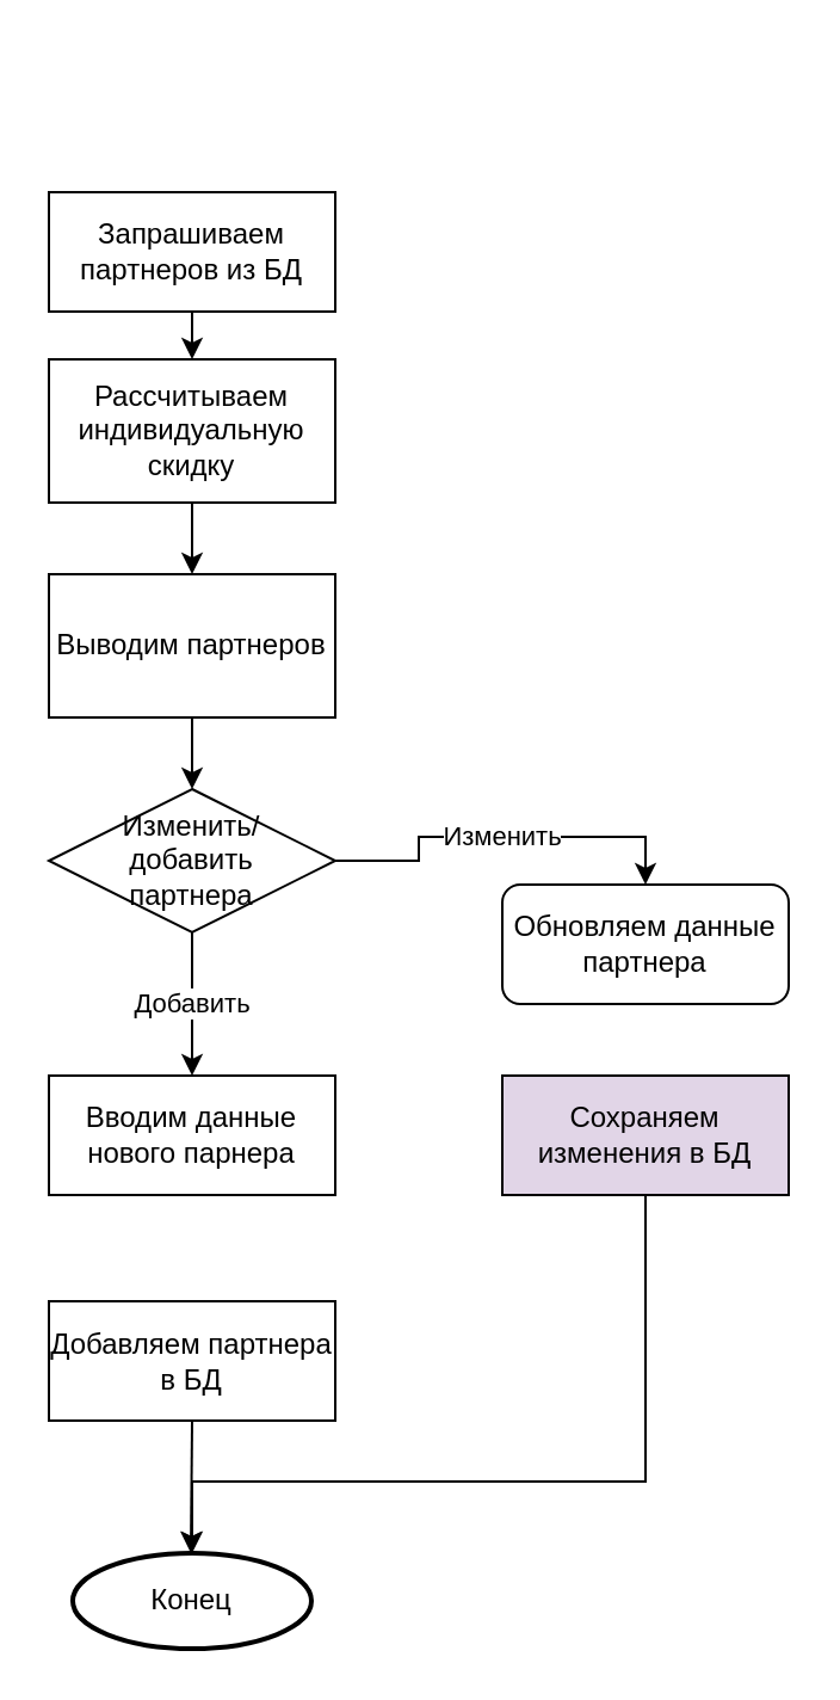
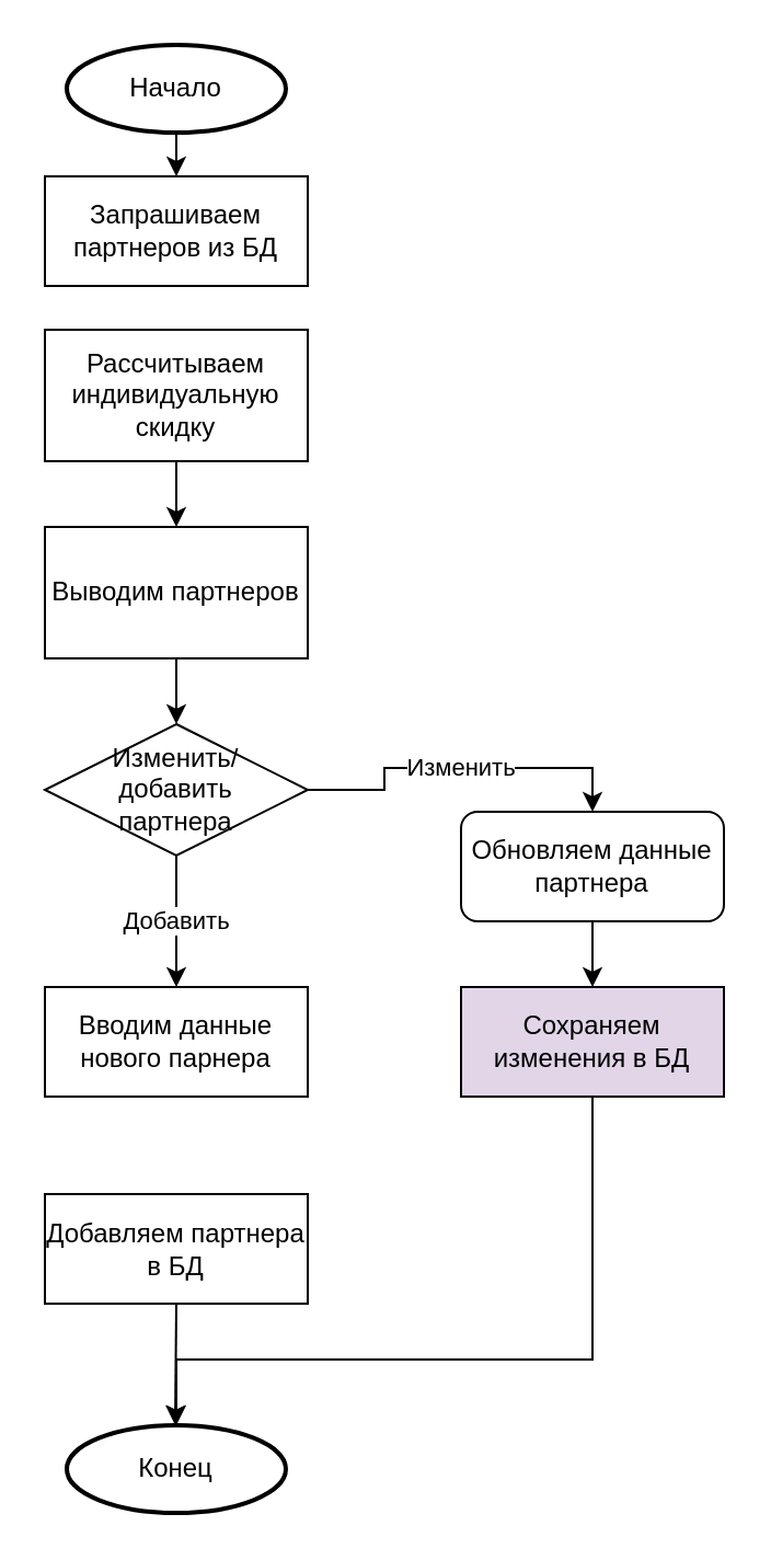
  <mxCell id="0" />
  <mxCell id="1" parent="0" />
+ <mxCell id="2" style="edgeStyle=orthogonalEdgeStyle;rounded=0;orthogonalLoop=1;jettySize=auto;html=1;exitX=0.5;exitY=1;exitDx=0;exitDy=0;exitPerimeter=0;entryX=0.5;entryY=0;entryDx=0;entryDy=0;" edge="1" parent="1" source="3" target="6"><mxGeometry relative="1" as="geometry" /></mxCell>
+ <mxCell id="3" value="Начало" style="strokeWidth=2;html=1;shape=mxgraph.flowchart.start_1;whiteSpace=wrap;" vertex="1" parent="1"><mxGeometry x="30" y="20" width="100" height="40" as="geometry" /></mxCell>
  <mxCell id="4" value="Конец" style="strokeWidth=2;html=1;shape=mxgraph.flowchart.start_1;whiteSpace=wrap;" vertex="1" parent="1"><mxGeometry x="30" y="650" width="100" height="40" as="geometry" /></mxCell>
- <mxCell id="5" style="edgeStyle=orthogonalEdgeStyle;rounded=0;orthogonalLoop=1;jettySize=auto;html=1;exitX=0.5;exitY=1;exitDx=0;exitDy=0;entryX=0.5;entryY=0;entryDx=0;entryDy=0;" edge="1" parent="1" source="6" target="10"><mxGeometry relative="1" as="geometry" /></mxCell>
  <mxCell id="6" value="Запрашиваем&lt;br&gt;партнеров из БД" style="rounded=0;whiteSpace=wrap;html=1;" vertex="1" parent="1"><mxGeometry x="20" y="80" width="120" height="50" as="geometry" /></mxCell>
  <mxCell id="7" style="edgeStyle=orthogonalEdgeStyle;rounded=0;orthogonalLoop=1;jettySize=auto;html=1;exitX=0.5;exitY=1;exitDx=0;exitDy=0;entryX=0.5;entryY=0;entryDx=0;entryDy=0;" edge="1" parent="1" source="8" target="13"><mxGeometry relative="1" as="geometry" /></mxCell>
  <mxCell id="8" value="Выводим партнеров" style="rounded=0;whiteSpace=wrap;html=1;" vertex="1" parent="1"><mxGeometry x="20" y="240" width="120" height="60" as="geometry" /></mxCell>
  <mxCell id="9" style="edgeStyle=orthogonalEdgeStyle;rounded=0;orthogonalLoop=1;jettySize=auto;html=1;exitX=0.5;exitY=1;exitDx=0;exitDy=0;entryX=0.5;entryY=0;entryDx=0;entryDy=0;" edge="1" parent="1" source="10" target="8"><mxGeometry relative="1" as="geometry" /></mxCell>
  <mxCell id="10" value="Рассчитываем&lt;br&gt;индивидуальную&lt;br&gt;скидку" style="rounded=0;whiteSpace=wrap;html=1;" vertex="1" parent="1"><mxGeometry x="20" y="150" width="120" height="60" as="geometry" /></mxCell>
  <mxCell id="11" value="Добавить" style="edgeStyle=orthogonalEdgeStyle;rounded=0;orthogonalLoop=1;jettySize=auto;html=1;exitX=0.5;exitY=1;exitDx=0;exitDy=0;entryX=0.5;entryY=0;entryDx=0;entryDy=0;" edge="1" parent="1" source="13" target="14"><mxGeometry relative="1" as="geometry" /></mxCell>
  <mxCell id="12" value="Изменить" style="edgeStyle=orthogonalEdgeStyle;rounded=0;orthogonalLoop=1;jettySize=auto;html=1;exitX=1;exitY=0.5;exitDx=0;exitDy=0;entryX=0.5;entryY=0;entryDx=0;entryDy=0;" edge="1" parent="1" source="13" target="18"><mxGeometry relative="1" as="geometry" /></mxCell>
  <mxCell id="13" value="Изменить/&lt;br&gt;добавить&lt;br&gt;партнера" style="rhombus;whiteSpace=wrap;html=1;" vertex="1" parent="1"><mxGeometry x="20" y="330" width="120" height="60" as="geometry" /></mxCell>
  <mxCell id="14" value="Вводим данные нового парнера" style="rounded=0;whiteSpace=wrap;html=1;" vertex="1" parent="1"><mxGeometry x="20" y="450" width="120" height="50" as="geometry" /></mxCell>
  <mxCell id="15" style="edgeStyle=orthogonalEdgeStyle;rounded=0;orthogonalLoop=1;jettySize=auto;html=1;exitX=0.5;exitY=1;exitDx=0;exitDy=0;" edge="1" parent="1" source="16"><mxGeometry relative="1" as="geometry"><mxPoint x="79.5" y="650" as="targetPoint" /></mxGeometry></mxCell>
  <mxCell id="16" value="Добавляем партнера в БД" style="rounded=0;whiteSpace=wrap;html=1;" vertex="1" parent="1"><mxGeometry x="20" y="544.5" width="120" height="50" as="geometry" /></mxCell>
+ <mxCell id="17" style="edgeStyle=orthogonalEdgeStyle;rounded=0;orthogonalLoop=1;jettySize=auto;html=1;exitX=0.5;exitY=1;exitDx=0;exitDy=0;entryX=0.5;entryY=0;entryDx=0;entryDy=0;" edge="1" parent="1" source="18" target="19"><mxGeometry relative="1" as="geometry" /></mxCell>
  <mxCell id="18" value="Обновляем данные партнера" style="whiteSpace=wrap;html=1;rounded=1;" vertex="1" parent="1"><mxGeometry x="210" y="370" width="120" height="50" as="geometry" /></mxCell>
  <mxCell id="19" value="Сохраняем изменения в БД" style="rounded=0;whiteSpace=wrap;html=1;fillColor=#e1d5e7;" vertex="1" parent="1"><mxGeometry x="210" y="450" width="120" height="50" as="geometry" /></mxCell>
  <mxCell id="20" style="edgeStyle=orthogonalEdgeStyle;rounded=0;orthogonalLoop=1;jettySize=auto;html=1;exitX=0.5;exitY=1;exitDx=0;exitDy=0;entryX=0.5;entryY=0;entryDx=0;entryDy=0;entryPerimeter=0;" edge="1" parent="1" source="19" target="4"><mxGeometry relative="1" as="geometry"><Array as="points"><mxPoint x="270" y="620" /><mxPoint x="80" y="620" /></Array></mxGeometry></mxCell>
